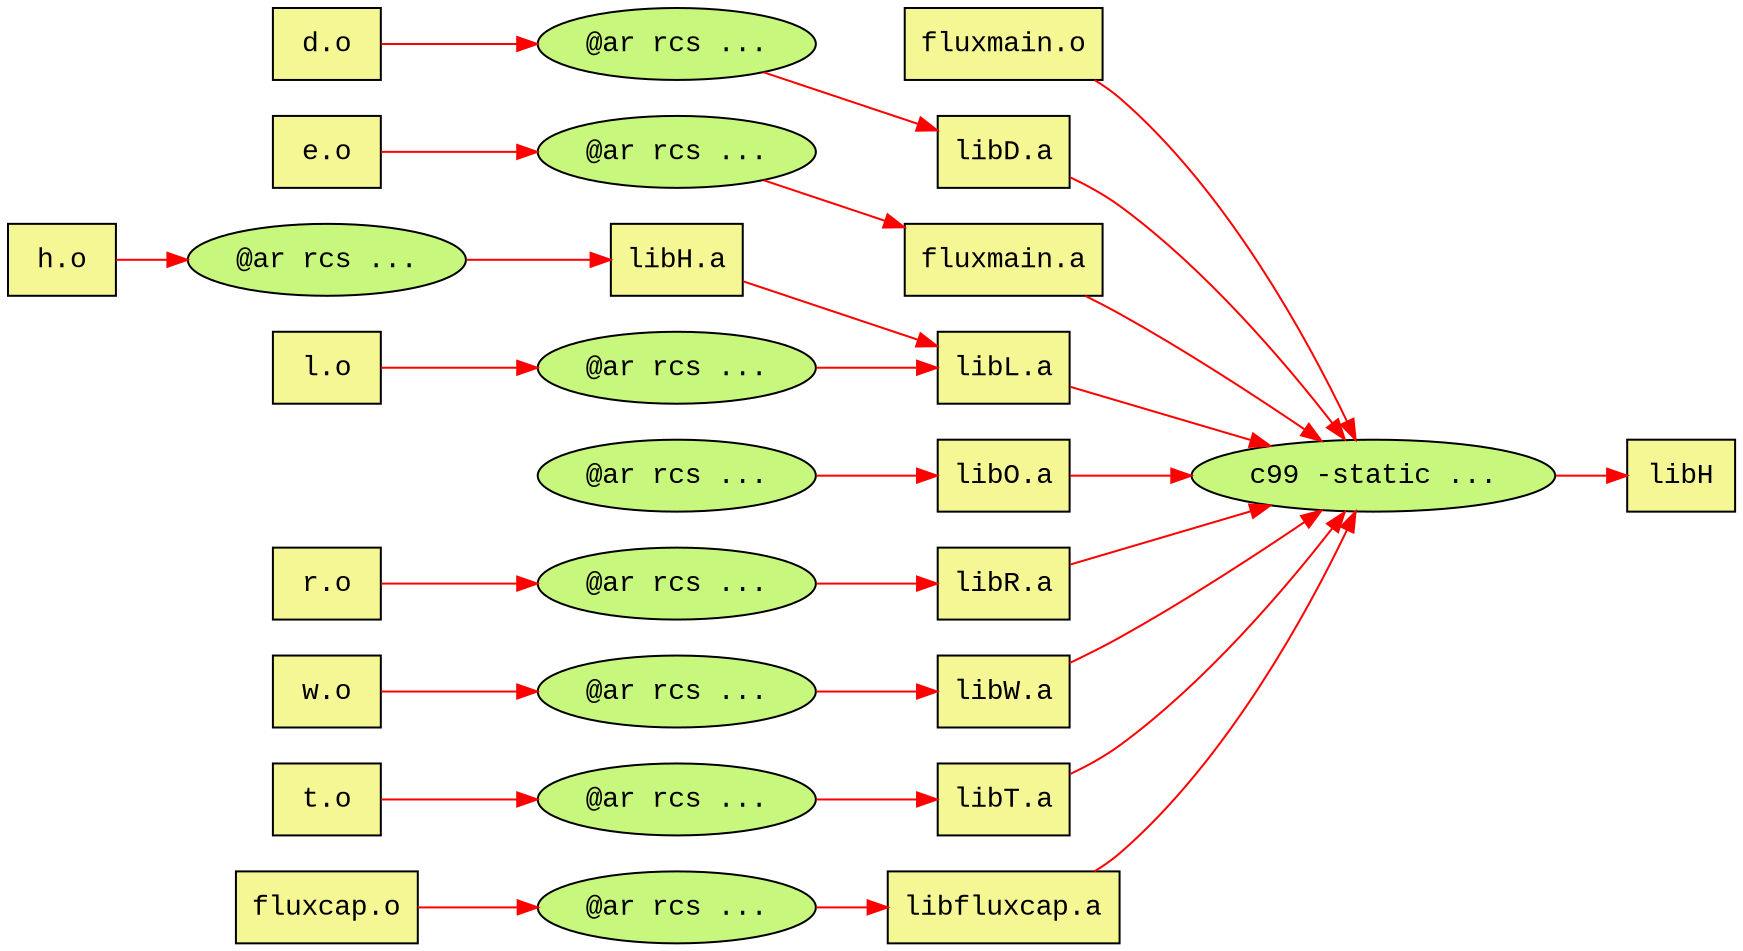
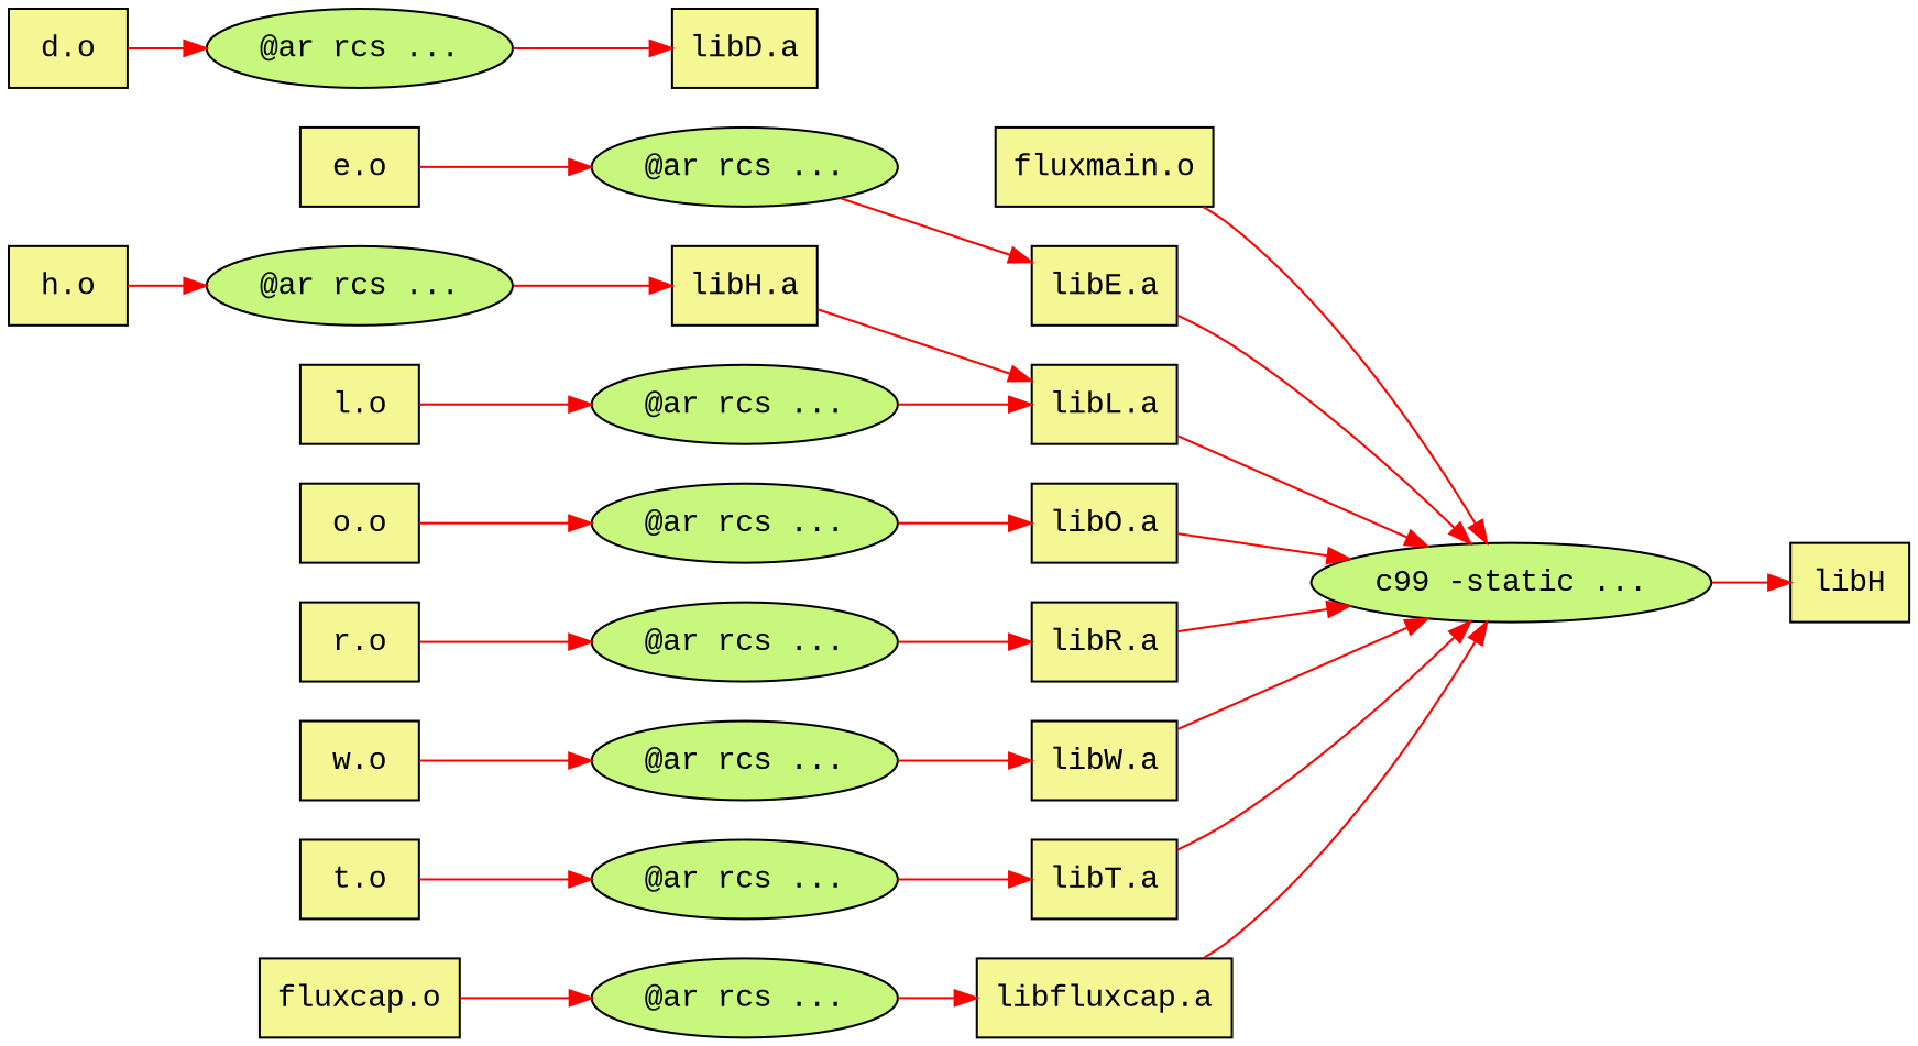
  digraph {
    fontname="Liberation Mono"
    rankdir=LR
    node [fillcolor="#f5f694" fontname="Liberation Mono" shape=box style=filled]
    edge [color=red fontname="Liberation Mono"]
    n1 [label=libH]
    n2 [fillcolor="#c7f77c" label="c99 -static ..." shape=ellipse]
    n3 [label="fluxmain.o"]
    n4 [label="libD.a"]
    n5 [fillcolor="#c7f77c" label="@ar rcs ..." shape=ellipse]
    n6 [label="d.o"]
-   n7 [label="fluxmain.a"]
+   n7 [label="libE.a"]
    n8 [fillcolor="#c7f77c" label="@ar rcs ..." shape=ellipse]
    n9 [label="e.o"]
    n10 [label="libH.a"]
    n11 [label="libL.a"]
    n12 [fillcolor="#c7f77c" label="@ar rcs ..." shape=ellipse]
    n13 [label="h.o"]
    n14 [fillcolor="#c7f77c" label="@ar rcs ..." shape=ellipse]
    n15 [label="l.o"]
    n16 [label="libO.a"]
    n17 [fillcolor="#c7f77c" label="@ar rcs ..." shape=ellipse]
+   n18 [label="o.o"]
    n19 [label="libR.a"]
    n20 [fillcolor="#c7f77c" label="@ar rcs ..." shape=ellipse]
    n21 [label="r.o"]
    n22 [label="libW.a"]
    n23 [fillcolor="#c7f77c" label="@ar rcs ..." shape=ellipse]
    n24 [label="w.o"]
    n25 [label="libT.a"]
    n26 [fillcolor="#c7f77c" label="@ar rcs ..." shape=ellipse]
    n27 [label="t.o"]
    n28 [label="libfluxcap.a"]
    n29 [fillcolor="#c7f77c" label="@ar rcs ..." shape=ellipse]
    n30 [label="fluxcap.o"]
    n2 -> n1
    n3 -> n2
-   n4 -> n2
    n5 -> n4
    n6 -> n5
    n7 -> n2
    n8 -> n7
    n9 -> n8
    n10 -> n11
    n11 -> n2
    n12 -> n10
    n13 -> n12
    n14 -> n11
    n15 -> n14
    n16 -> n2
    n17 -> n16
+   n18 -> n17
    n19 -> n2
    n20 -> n19
    n21 -> n20
    n22 -> n2
    n23 -> n22
    n24 -> n23
    n25 -> n2
    n26 -> n25
    n27 -> n26
    n28 -> n2
    n29 -> n28
    n30 -> n29
  }
